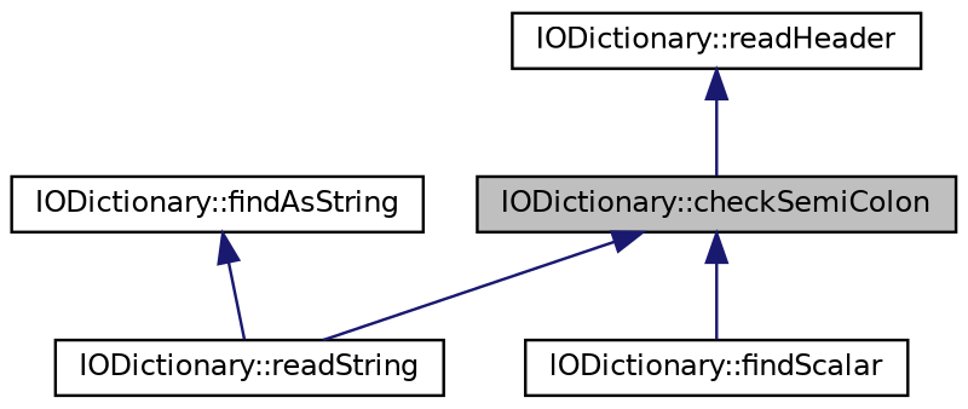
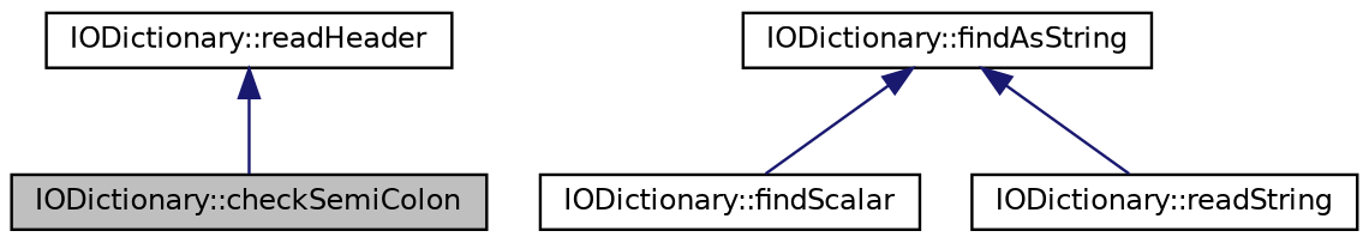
  digraph {
    rankdir=TB
    node [color=black fontname=Helvetica fontsize=10 shape=record]
    edge [color=midnightblue dir=back fontname=Helvetica fontsize=10 labelfontname=Helvetica labelfontsize=10 style=solid]
    n1 [fillcolor=grey75 fontcolor=black height=0.2 label="IODictionary::checkSemiColon" style=filled width=0.4]
    n2 [height=0.2 label="IODictionary::findScalar" width=0.4]
    n3 [height=0.2 label="IODictionary::readString" width=0.4]
    n4 [height=0.2 label="IODictionary::readHeader" width=0.4]
    n5 [height=0.2 label="IODictionary::findAsString" width=0.4]
-   n1 -> n2
-   n1 -> n3
+   n5 -> n2
    n4 -> n1
    n5 -> n3
  }
